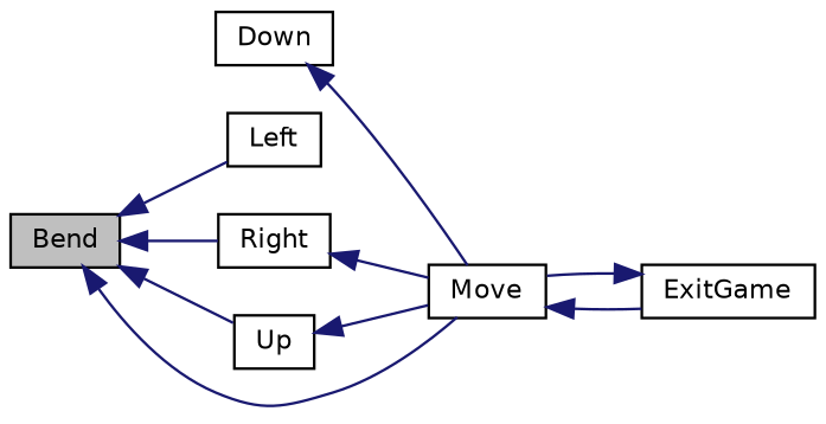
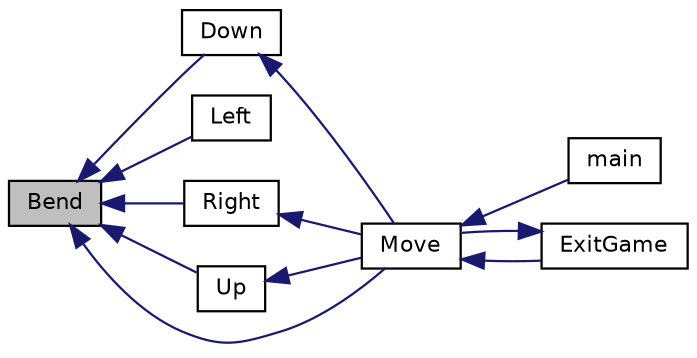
  digraph {
    rankdir=LR
    node [color=black fillcolor=white fontname=Helvetica fontsize=10 shape=record style=filled]
    edge [color=midnightblue dir=back fontname=Helvetica fontsize=10 labelfontname=Helvetica labelfontsize=10 style=solid]
    n1 [fillcolor=grey75 fontcolor=black height=0.2 label=Bend width=0.4]
    n2 [height=0.2 label=Down width=0.4]
    n3 [height=0.2 label=Left width=0.4]
    n4 [height=0.2 label=Right width=0.4]
    n5 [height=0.2 label=Up width=0.4]
    n6 [height=0.2 label=Move width=0.4]
+   n7 [height=0.2 label=main width=0.4]
    n8 [height=0.2 label=ExitGame width=0.4]
+   n1 -> n2
    n1 -> n3
    n1 -> n4
    n1 -> n5
    n1 -> n6
    n2 -> n6
    n4 -> n6
    n5 -> n6
+   n6 -> n7
    n6 -> n8
    n8 -> n6
  }
